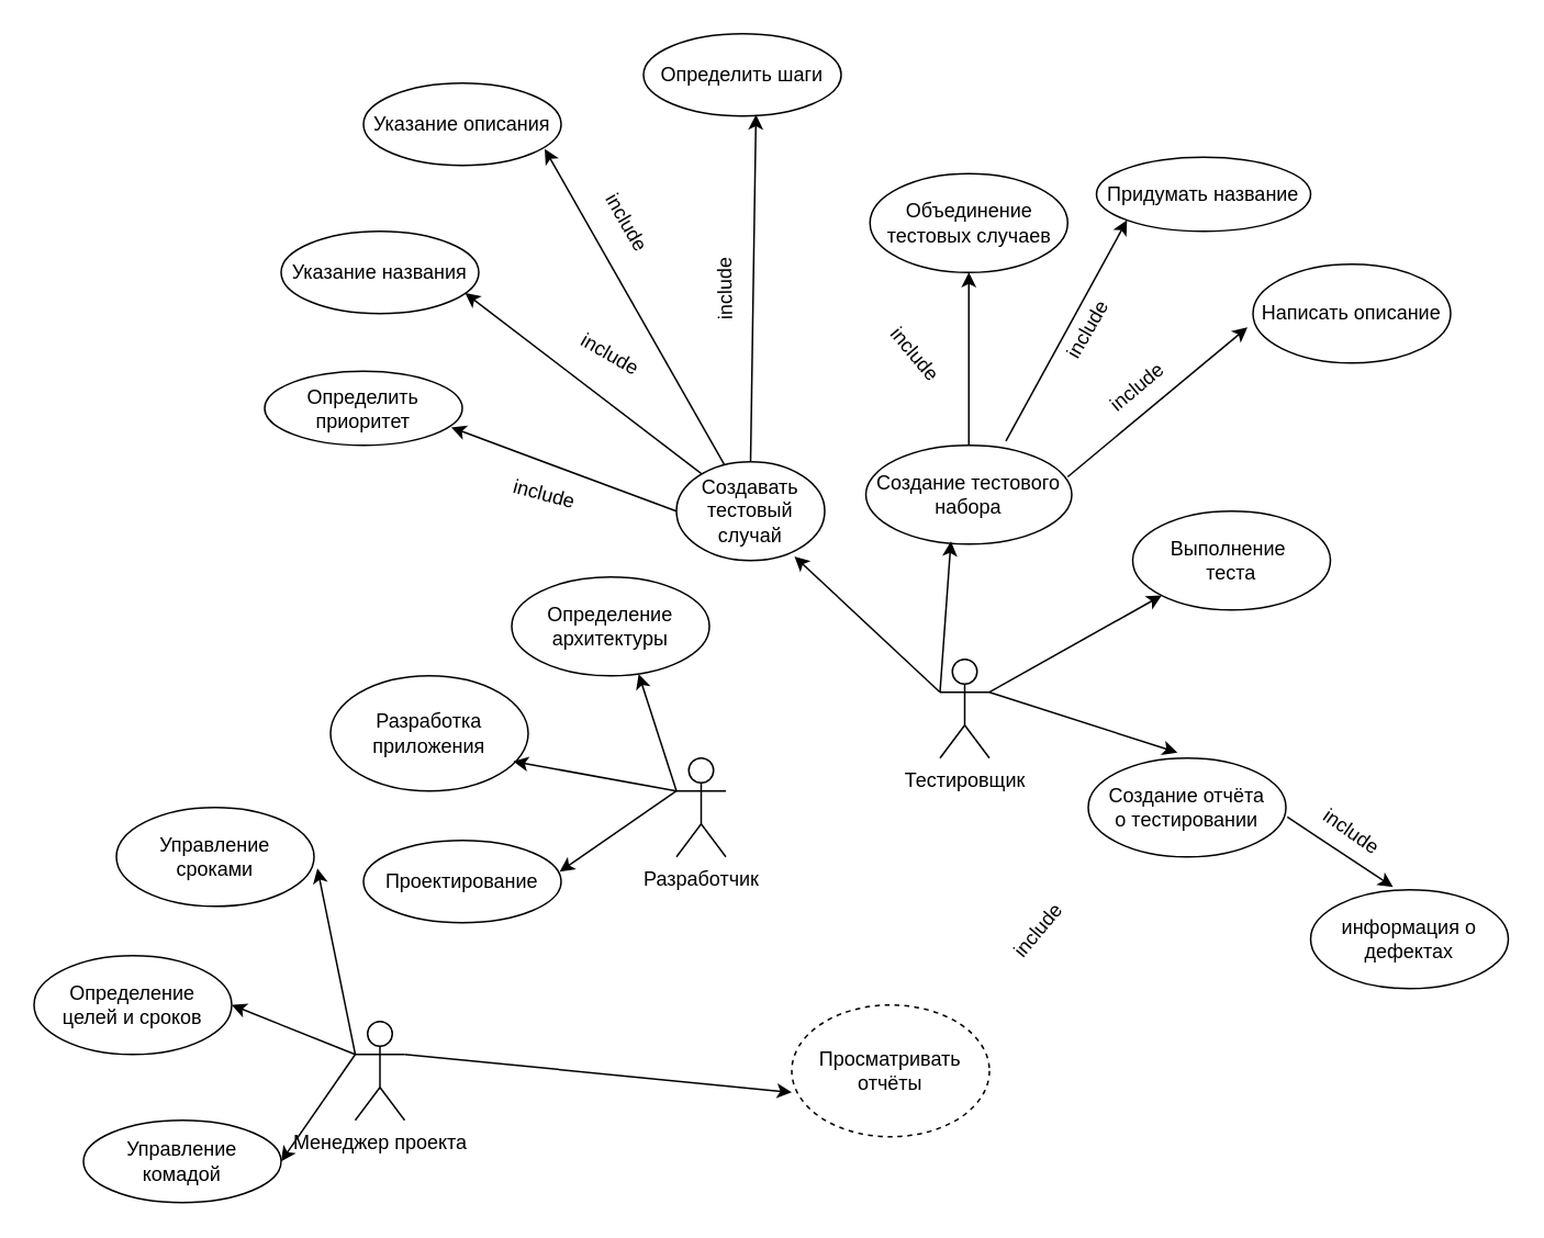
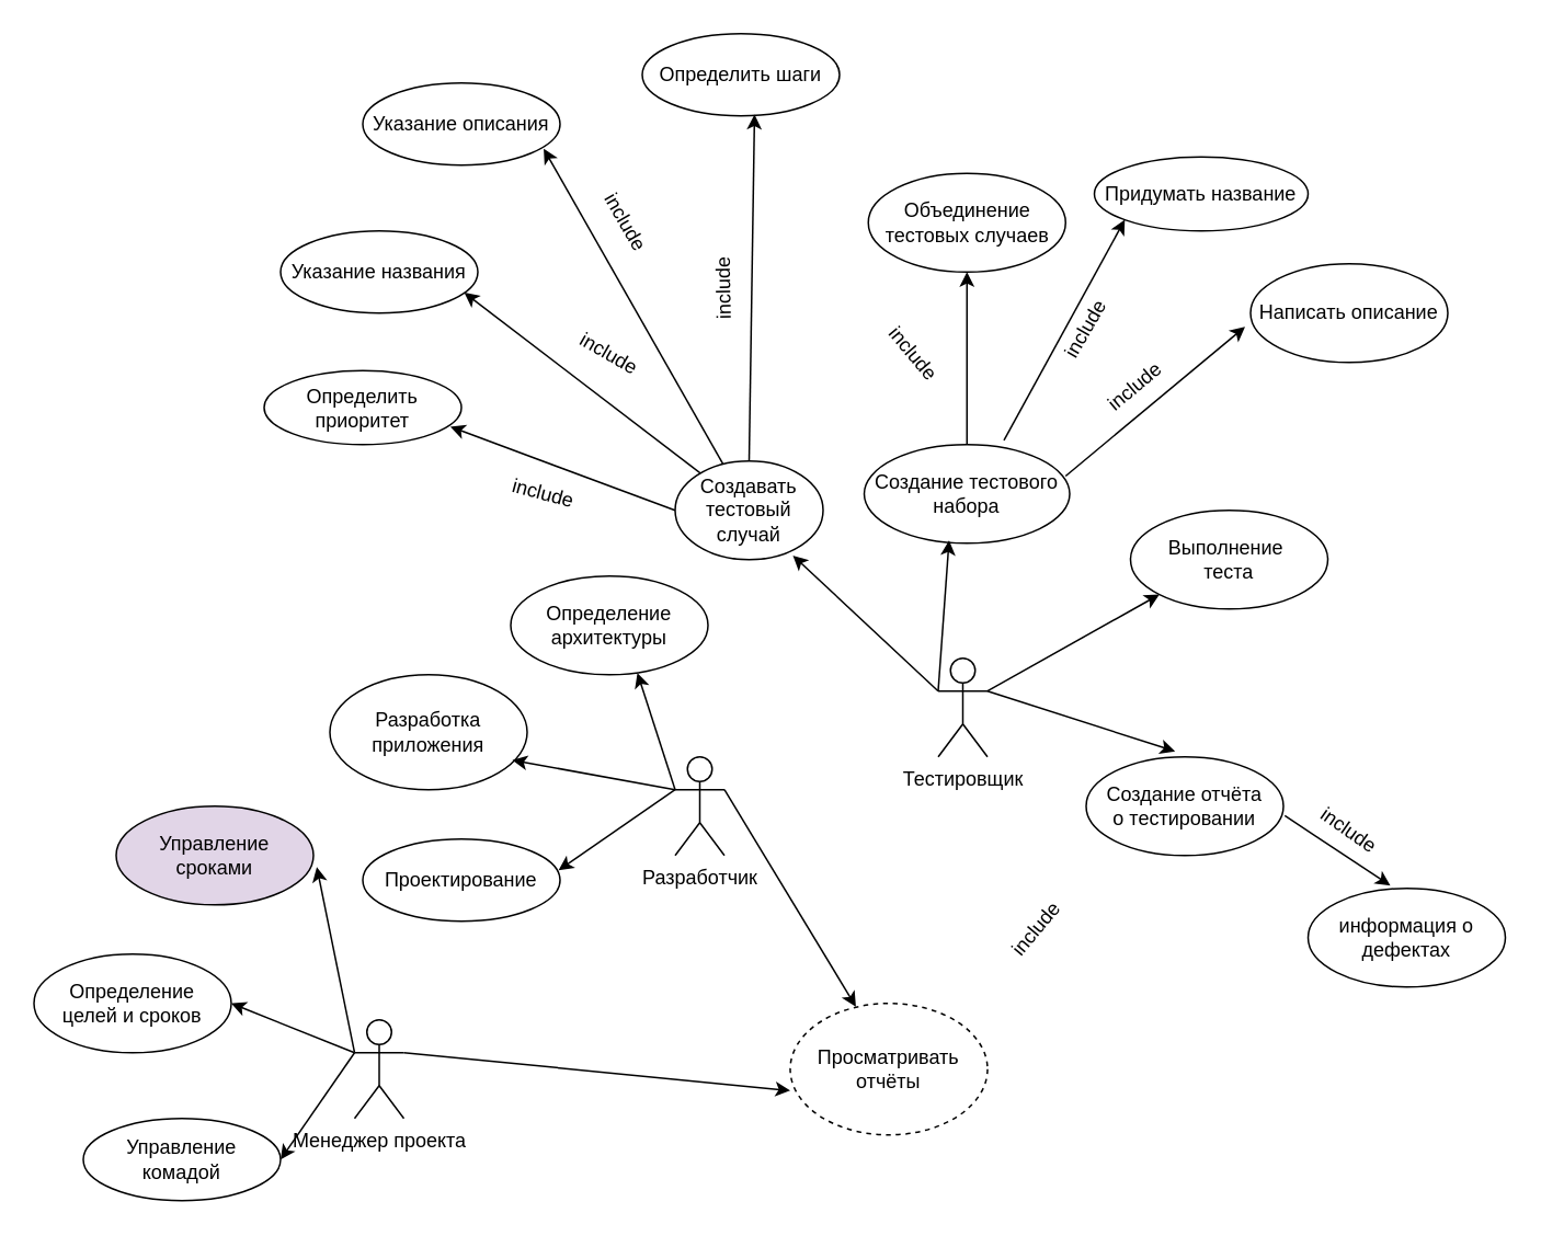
  <mxCell id="0" />
  <mxCell id="1" parent="0" />
  <mxCell id="2" value="Разработчик" style="shape=umlActor;verticalLabelPosition=bottom;verticalAlign=top;html=1;outlineConnect=0;" parent="1" vertex="1"><mxGeometry x="410" y="460" width="30" height="60" as="geometry" /></mxCell>
  <mxCell id="3" value="Тестировщик" style="shape=umlActor;verticalLabelPosition=bottom;verticalAlign=top;html=1;outlineConnect=0;" parent="1" vertex="1"><mxGeometry x="570" y="400" width="30" height="60" as="geometry" /></mxCell>
  <mxCell id="4" value="Менеджер проекта" style="shape=umlActor;verticalLabelPosition=bottom;verticalAlign=top;html=1;outlineConnect=0;" parent="1" vertex="1"><mxGeometry x="215" y="620" width="30" height="60" as="geometry" /></mxCell>
  <mxCell id="5" value="Создавать тестовый&lt;br&gt;случай" style="ellipse;whiteSpace=wrap;html=1;" parent="1" vertex="1"><mxGeometry x="410" y="280" width="90" height="60" as="geometry" /></mxCell>
  <mxCell id="6" style="edgeStyle=orthogonalEdgeStyle;rounded=0;orthogonalLoop=1;jettySize=auto;html=1;entryX=0.5;entryY=1;entryDx=0;entryDy=0;" parent="1" source="7" target="9" edge="1"><mxGeometry relative="1" as="geometry" /></mxCell>
  <mxCell id="7" value="Создание тестового&lt;br&gt;набора" style="ellipse;whiteSpace=wrap;html=1;" parent="1" vertex="1"><mxGeometry x="525" y="270" width="125" height="60" as="geometry" /></mxCell>
  <mxCell id="8" value="Выполнение&amp;nbsp;&lt;br&gt;теста" style="ellipse;whiteSpace=wrap;html=1;" parent="1" vertex="1"><mxGeometry x="687" y="310" width="120" height="60" as="geometry" /></mxCell>
  <mxCell id="9" value="Объединение&lt;br&gt;тестовых случаев" style="ellipse;whiteSpace=wrap;html=1;" parent="1" vertex="1"><mxGeometry x="527.5" y="105" width="120" height="60" as="geometry" /></mxCell>
  <mxCell id="10" value="include" style="text;html=1;align=center;verticalAlign=middle;whiteSpace=wrap;rounded=0;rotation=50;" parent="1" vertex="1"><mxGeometry x="525" y="200" width="60" height="30" as="geometry" /></mxCell>
  <mxCell id="11" value="Создание отчёта&lt;br&gt;о тестировании" style="ellipse;whiteSpace=wrap;html=1;" parent="1" vertex="1"><mxGeometry x="660" y="460" width="120" height="60" as="geometry" /></mxCell>
  <mxCell id="12" value="информация о дефектах" style="ellipse;whiteSpace=wrap;html=1;" parent="1" vertex="1"><mxGeometry x="795" y="540" width="120" height="60" as="geometry" /></mxCell>
  <mxCell id="13" value="Указание названия" style="ellipse;whiteSpace=wrap;html=1;" parent="1" vertex="1"><mxGeometry x="170" y="140" width="120" height="50" as="geometry" /></mxCell>
  <mxCell id="14" value="Указание описания" style="ellipse;whiteSpace=wrap;html=1;" parent="1" vertex="1"><mxGeometry x="220" y="50" width="120" height="50" as="geometry" /></mxCell>
  <mxCell id="15" value="Определить шаги" style="ellipse;whiteSpace=wrap;html=1;" parent="1" vertex="1"><mxGeometry x="390" y="20" width="120" height="50" as="geometry" /></mxCell>
  <mxCell id="16" value="Определить приоритет" style="ellipse;whiteSpace=wrap;html=1;" parent="1" vertex="1"><mxGeometry x="160" y="225" width="120" height="45" as="geometry" /></mxCell>
  <mxCell id="17" value="include" style="text;html=1;align=center;verticalAlign=middle;whiteSpace=wrap;rounded=0;rotation=-91;" parent="1" vertex="1"><mxGeometry x="410" y="160" width="60" height="30" as="geometry" /></mxCell>
  <mxCell id="18" value="" style="endArrow=classic;html=1;rounded=0;entryX=0.569;entryY=0.983;entryDx=0;entryDy=0;entryPerimeter=0;exitX=0.5;exitY=0;exitDx=0;exitDy=0;" parent="1" source="5" target="15" edge="1"><mxGeometry width="50" height="50" relative="1" as="geometry"><mxPoint x="440" y="340" as="sourcePoint" /><mxPoint x="490" y="290" as="targetPoint" /></mxGeometry></mxCell>
  <mxCell id="19" value="" style="endArrow=classic;html=1;rounded=0;entryX=0.917;entryY=0.8;entryDx=0;entryDy=0;entryPerimeter=0;" parent="1" source="5" target="14" edge="1"><mxGeometry width="50" height="50" relative="1" as="geometry"><mxPoint x="320" y="180" as="sourcePoint" /><mxPoint x="370" y="130" as="targetPoint" /></mxGeometry></mxCell>
  <mxCell id="20" value="include" style="text;html=1;align=center;verticalAlign=middle;whiteSpace=wrap;rounded=0;rotation=60;" parent="1" vertex="1"><mxGeometry x="350" y="120" width="60" height="30" as="geometry" /></mxCell>
  <mxCell id="21" value="" style="endArrow=classic;html=1;rounded=0;entryX=0.931;entryY=0.75;entryDx=0;entryDy=0;entryPerimeter=0;" parent="1" source="5" target="13" edge="1"><mxGeometry width="50" height="50" relative="1" as="geometry"><mxPoint x="250" y="310" as="sourcePoint" /><mxPoint x="300" y="260" as="targetPoint" /></mxGeometry></mxCell>
  <mxCell id="22" value="include" style="text;html=1;align=center;verticalAlign=middle;whiteSpace=wrap;rounded=0;rotation=30;" parent="1" vertex="1"><mxGeometry x="340" y="200" width="60" height="30" as="geometry" /></mxCell>
  <mxCell id="23" value="" style="endArrow=classic;html=1;rounded=0;entryX=0.944;entryY=0.759;entryDx=0;entryDy=0;entryPerimeter=0;exitX=0;exitY=0.5;exitDx=0;exitDy=0;" parent="1" source="5" target="16" edge="1"><mxGeometry width="50" height="50" relative="1" as="geometry"><mxPoint x="240" y="380" as="sourcePoint" /><mxPoint x="290" y="330" as="targetPoint" /></mxGeometry></mxCell>
  <mxCell id="24" value="include" style="text;html=1;align=center;verticalAlign=middle;whiteSpace=wrap;rounded=0;rotation=15;" parent="1" vertex="1"><mxGeometry x="300" y="285" width="60" height="30" as="geometry" /></mxCell>
  <mxCell id="25" value="" style="endArrow=classic;html=1;rounded=0;entryX=0.796;entryY=0.958;entryDx=0;entryDy=0;entryPerimeter=0;exitX=0;exitY=0.333;exitDx=0;exitDy=0;exitPerimeter=0;" parent="1" source="3" target="5" edge="1"><mxGeometry width="50" height="50" relative="1" as="geometry"><mxPoint x="440" y="440" as="sourcePoint" /><mxPoint x="490" y="390" as="targetPoint" /></mxGeometry></mxCell>
  <mxCell id="26" value="" style="endArrow=classic;html=1;rounded=0;entryX=0.413;entryY=0.972;entryDx=0;entryDy=0;entryPerimeter=0;" parent="1" target="7" edge="1"><mxGeometry width="50" height="50" relative="1" as="geometry"><mxPoint x="570" y="420" as="sourcePoint" /><mxPoint x="590" y="330" as="targetPoint" /></mxGeometry></mxCell>
  <mxCell id="27" value="" style="endArrow=classic;html=1;rounded=0;entryX=0;entryY=1;entryDx=0;entryDy=0;exitX=1;exitY=0.333;exitDx=0;exitDy=0;exitPerimeter=0;" parent="1" source="3" target="8" edge="1"><mxGeometry width="50" height="50" relative="1" as="geometry"><mxPoint x="630" y="430" as="sourcePoint" /><mxPoint x="680" y="380" as="targetPoint" /></mxGeometry></mxCell>
  <mxCell id="28" value="Придумать название" style="ellipse;whiteSpace=wrap;html=1;" parent="1" vertex="1"><mxGeometry x="665" y="95" width="130" height="45" as="geometry" /></mxCell>
  <mxCell id="29" value="Написать описание" style="ellipse;whiteSpace=wrap;html=1;" parent="1" vertex="1"><mxGeometry x="760" y="160" width="120" height="60" as="geometry" /></mxCell>
  <mxCell id="30" value="" style="endArrow=classic;html=1;rounded=0;exitX=0.68;exitY=-0.042;exitDx=0;exitDy=0;exitPerimeter=0;entryX=0;entryY=1;entryDx=0;entryDy=0;" parent="1" source="7" target="28" edge="1"><mxGeometry width="50" height="50" relative="1" as="geometry"><mxPoint x="660" y="190" as="sourcePoint" /><mxPoint x="710" y="140" as="targetPoint" /></mxGeometry></mxCell>
  <mxCell id="31" value="include" style="text;html=1;align=center;verticalAlign=middle;whiteSpace=wrap;rounded=0;rotation=-60;" parent="1" vertex="1"><mxGeometry x="630" y="190" width="60" height="20" as="geometry" /></mxCell>
  <mxCell id="32" value="" style="endArrow=classic;html=1;rounded=0;entryX=-0.028;entryY=0.639;entryDx=0;entryDy=0;entryPerimeter=0;exitX=0.98;exitY=0.319;exitDx=0;exitDy=0;exitPerimeter=0;" parent="1" source="7" target="29" edge="1"><mxGeometry width="50" height="50" relative="1" as="geometry"><mxPoint x="640" y="280" as="sourcePoint" /><mxPoint x="690" y="230" as="targetPoint" /></mxGeometry></mxCell>
  <mxCell id="33" value="include" style="text;html=1;align=center;verticalAlign=middle;whiteSpace=wrap;rounded=0;rotation=-40;" parent="1" vertex="1"><mxGeometry x="660" y="220" width="60" height="30" as="geometry" /></mxCell>
  <mxCell id="34" value="" style="endArrow=classic;html=1;rounded=0;entryX=0.451;entryY=-0.056;entryDx=0;entryDy=0;entryPerimeter=0;" parent="1" target="11" edge="1"><mxGeometry width="50" height="50" relative="1" as="geometry"><mxPoint x="600" y="420" as="sourcePoint" /><mxPoint x="780" y="430" as="targetPoint" /></mxGeometry></mxCell>
  <mxCell id="35" value="" style="endArrow=classic;html=1;rounded=0;exitX=1.007;exitY=0.597;exitDx=0;exitDy=0;exitPerimeter=0;entryX=0.417;entryY=-0.028;entryDx=0;entryDy=0;entryPerimeter=0;" parent="1" source="11" target="12" edge="1"><mxGeometry width="50" height="50" relative="1" as="geometry"><mxPoint x="820" y="520" as="sourcePoint" /><mxPoint x="870" y="470" as="targetPoint" /></mxGeometry></mxCell>
  <mxCell id="36" value="include" style="text;html=1;align=center;verticalAlign=middle;whiteSpace=wrap;rounded=0;rotation=35;" parent="1" vertex="1"><mxGeometry x="790" y="490" width="60" height="30" as="geometry" /></mxCell>
  <mxCell id="37" value="" style="endArrow=classic;html=1;rounded=0;entryX=0;entryY=0.663;entryDx=0;entryDy=0;exitX=1;exitY=0.333;exitDx=0;exitDy=0;exitPerimeter=0;entryPerimeter=0;" parent="1" source="4" target="38" edge="1"><mxGeometry width="50" height="50" relative="1" as="geometry"><mxPoint x="410" y="560" as="sourcePoint" /><mxPoint x="460" y="510" as="targetPoint" /></mxGeometry></mxCell>
  <mxCell id="38" value="Просматривать&lt;br&gt;отчёты" style="ellipse;whiteSpace=wrap;html=1;dashed=1;" parent="1" vertex="1"><mxGeometry x="480" y="610" width="120" height="80" as="geometry" /></mxCell>
+ <mxCell id="39" value="" style="endArrow=classic;html=1;rounded=0;exitX=1;exitY=0.333;exitDx=0;exitDy=0;exitPerimeter=0;entryX=0.333;entryY=0.025;entryDx=0;entryDy=0;entryPerimeter=0;" parent="1" source="2" target="38" edge="1"><mxGeometry width="50" height="50" relative="1" as="geometry"><mxPoint x="260" y="440" as="sourcePoint" /><mxPoint x="310" y="390" as="targetPoint" /></mxGeometry></mxCell>
  <mxCell id="40" value="include" style="text;html=1;align=center;verticalAlign=middle;whiteSpace=wrap;rounded=0;rotation=-50;" vertex="1" parent="1"><mxGeometry x="600" y="550" width="60" height="30" as="geometry" /></mxCell>
  <mxCell id="41" value="Разработка&lt;br&gt;приложения" style="ellipse;whiteSpace=wrap;html=1;" vertex="1" parent="1"><mxGeometry x="200" y="410" width="120" height="70" as="geometry" /></mxCell>
  <mxCell id="42" value="" style="endArrow=classic;html=1;rounded=0;entryX=0.925;entryY=0.743;entryDx=0;entryDy=0;entryPerimeter=0;" edge="1" parent="1" target="41"><mxGeometry width="50" height="50" relative="1" as="geometry"><mxPoint x="410" y="480" as="sourcePoint" /><mxPoint x="419" y="440" as="targetPoint" /></mxGeometry></mxCell>
- <mxCell id="43" value="Управление&lt;br&gt;сроками" style="ellipse;whiteSpace=wrap;html=1;" vertex="1" parent="1"><mxGeometry x="70" y="490" width="120" height="60" as="geometry" /></mxCell>
+ <mxCell id="43" value="Управление&lt;br&gt;сроками" style="ellipse;whiteSpace=wrap;html=1;fillColor=#e1d5e7;" vertex="1" parent="1"><mxGeometry x="70" y="490" width="120" height="60" as="geometry" /></mxCell>
  <mxCell id="44" value="" style="endArrow=classic;html=1;rounded=0;entryX=1.017;entryY=0.617;entryDx=0;entryDy=0;entryPerimeter=0;exitX=0;exitY=0.333;exitDx=0;exitDy=0;exitPerimeter=0;" edge="1" parent="1" source="4" target="43"><mxGeometry width="50" height="50" relative="1" as="geometry"><mxPoint x="150" y="630" as="sourcePoint" /><mxPoint x="200" y="580" as="targetPoint" /></mxGeometry></mxCell>
  <mxCell id="45" value="Определение&lt;br&gt;целей и сроков" style="ellipse;whiteSpace=wrap;html=1;" vertex="1" parent="1"><mxGeometry x="20" y="580" width="120" height="60" as="geometry" /></mxCell>
  <mxCell id="46" value="Управление &lt;br&gt;комадой" style="ellipse;whiteSpace=wrap;html=1;" vertex="1" parent="1"><mxGeometry x="50" y="680" width="120" height="50" as="geometry" /></mxCell>
  <mxCell id="47" value="" style="endArrow=classic;html=1;rounded=0;entryX=1;entryY=0.5;entryDx=0;entryDy=0;exitX=0;exitY=0.333;exitDx=0;exitDy=0;exitPerimeter=0;" edge="1" parent="1" source="4" target="45"><mxGeometry width="50" height="50" relative="1" as="geometry"><mxPoint x="270" y="740" as="sourcePoint" /><mxPoint x="320" y="690" as="targetPoint" /></mxGeometry></mxCell>
  <mxCell id="48" value="" style="endArrow=classic;html=1;rounded=0;entryX=1;entryY=0.5;entryDx=0;entryDy=0;exitX=0;exitY=0.333;exitDx=0;exitDy=0;exitPerimeter=0;" edge="1" parent="1" source="4" target="46"><mxGeometry width="50" height="50" relative="1" as="geometry"><mxPoint x="260" y="610" as="sourcePoint" /><mxPoint x="310" y="790" as="targetPoint" /></mxGeometry></mxCell>
  <mxCell id="49" value="Определение&lt;br&gt;архитектуры" style="ellipse;whiteSpace=wrap;html=1;" vertex="1" parent="1"><mxGeometry x="310" y="350" width="120" height="60" as="geometry" /></mxCell>
  <mxCell id="50" value="" style="endArrow=classic;html=1;rounded=0;entryX=0.642;entryY=0.983;entryDx=0;entryDy=0;entryPerimeter=0;exitX=0;exitY=0.333;exitDx=0;exitDy=0;exitPerimeter=0;" edge="1" parent="1" source="2" target="49"><mxGeometry width="50" height="50" relative="1" as="geometry"><mxPoint x="370" y="500" as="sourcePoint" /><mxPoint x="420" y="450" as="targetPoint" /></mxGeometry></mxCell>
  <mxCell id="51" value="Проектирование" style="ellipse;whiteSpace=wrap;html=1;" vertex="1" parent="1"><mxGeometry x="220" y="510" width="120" height="50" as="geometry" /></mxCell>
  <mxCell id="52" value="" style="endArrow=classic;html=1;rounded=0;entryX=0.992;entryY=0.38;entryDx=0;entryDy=0;entryPerimeter=0;exitX=0;exitY=0.333;exitDx=0;exitDy=0;exitPerimeter=0;" edge="1" parent="1" source="2" target="51"><mxGeometry width="50" height="50" relative="1" as="geometry"><mxPoint x="340" y="490" as="sourcePoint" /><mxPoint x="410" y="480" as="targetPoint" /></mxGeometry></mxCell>
